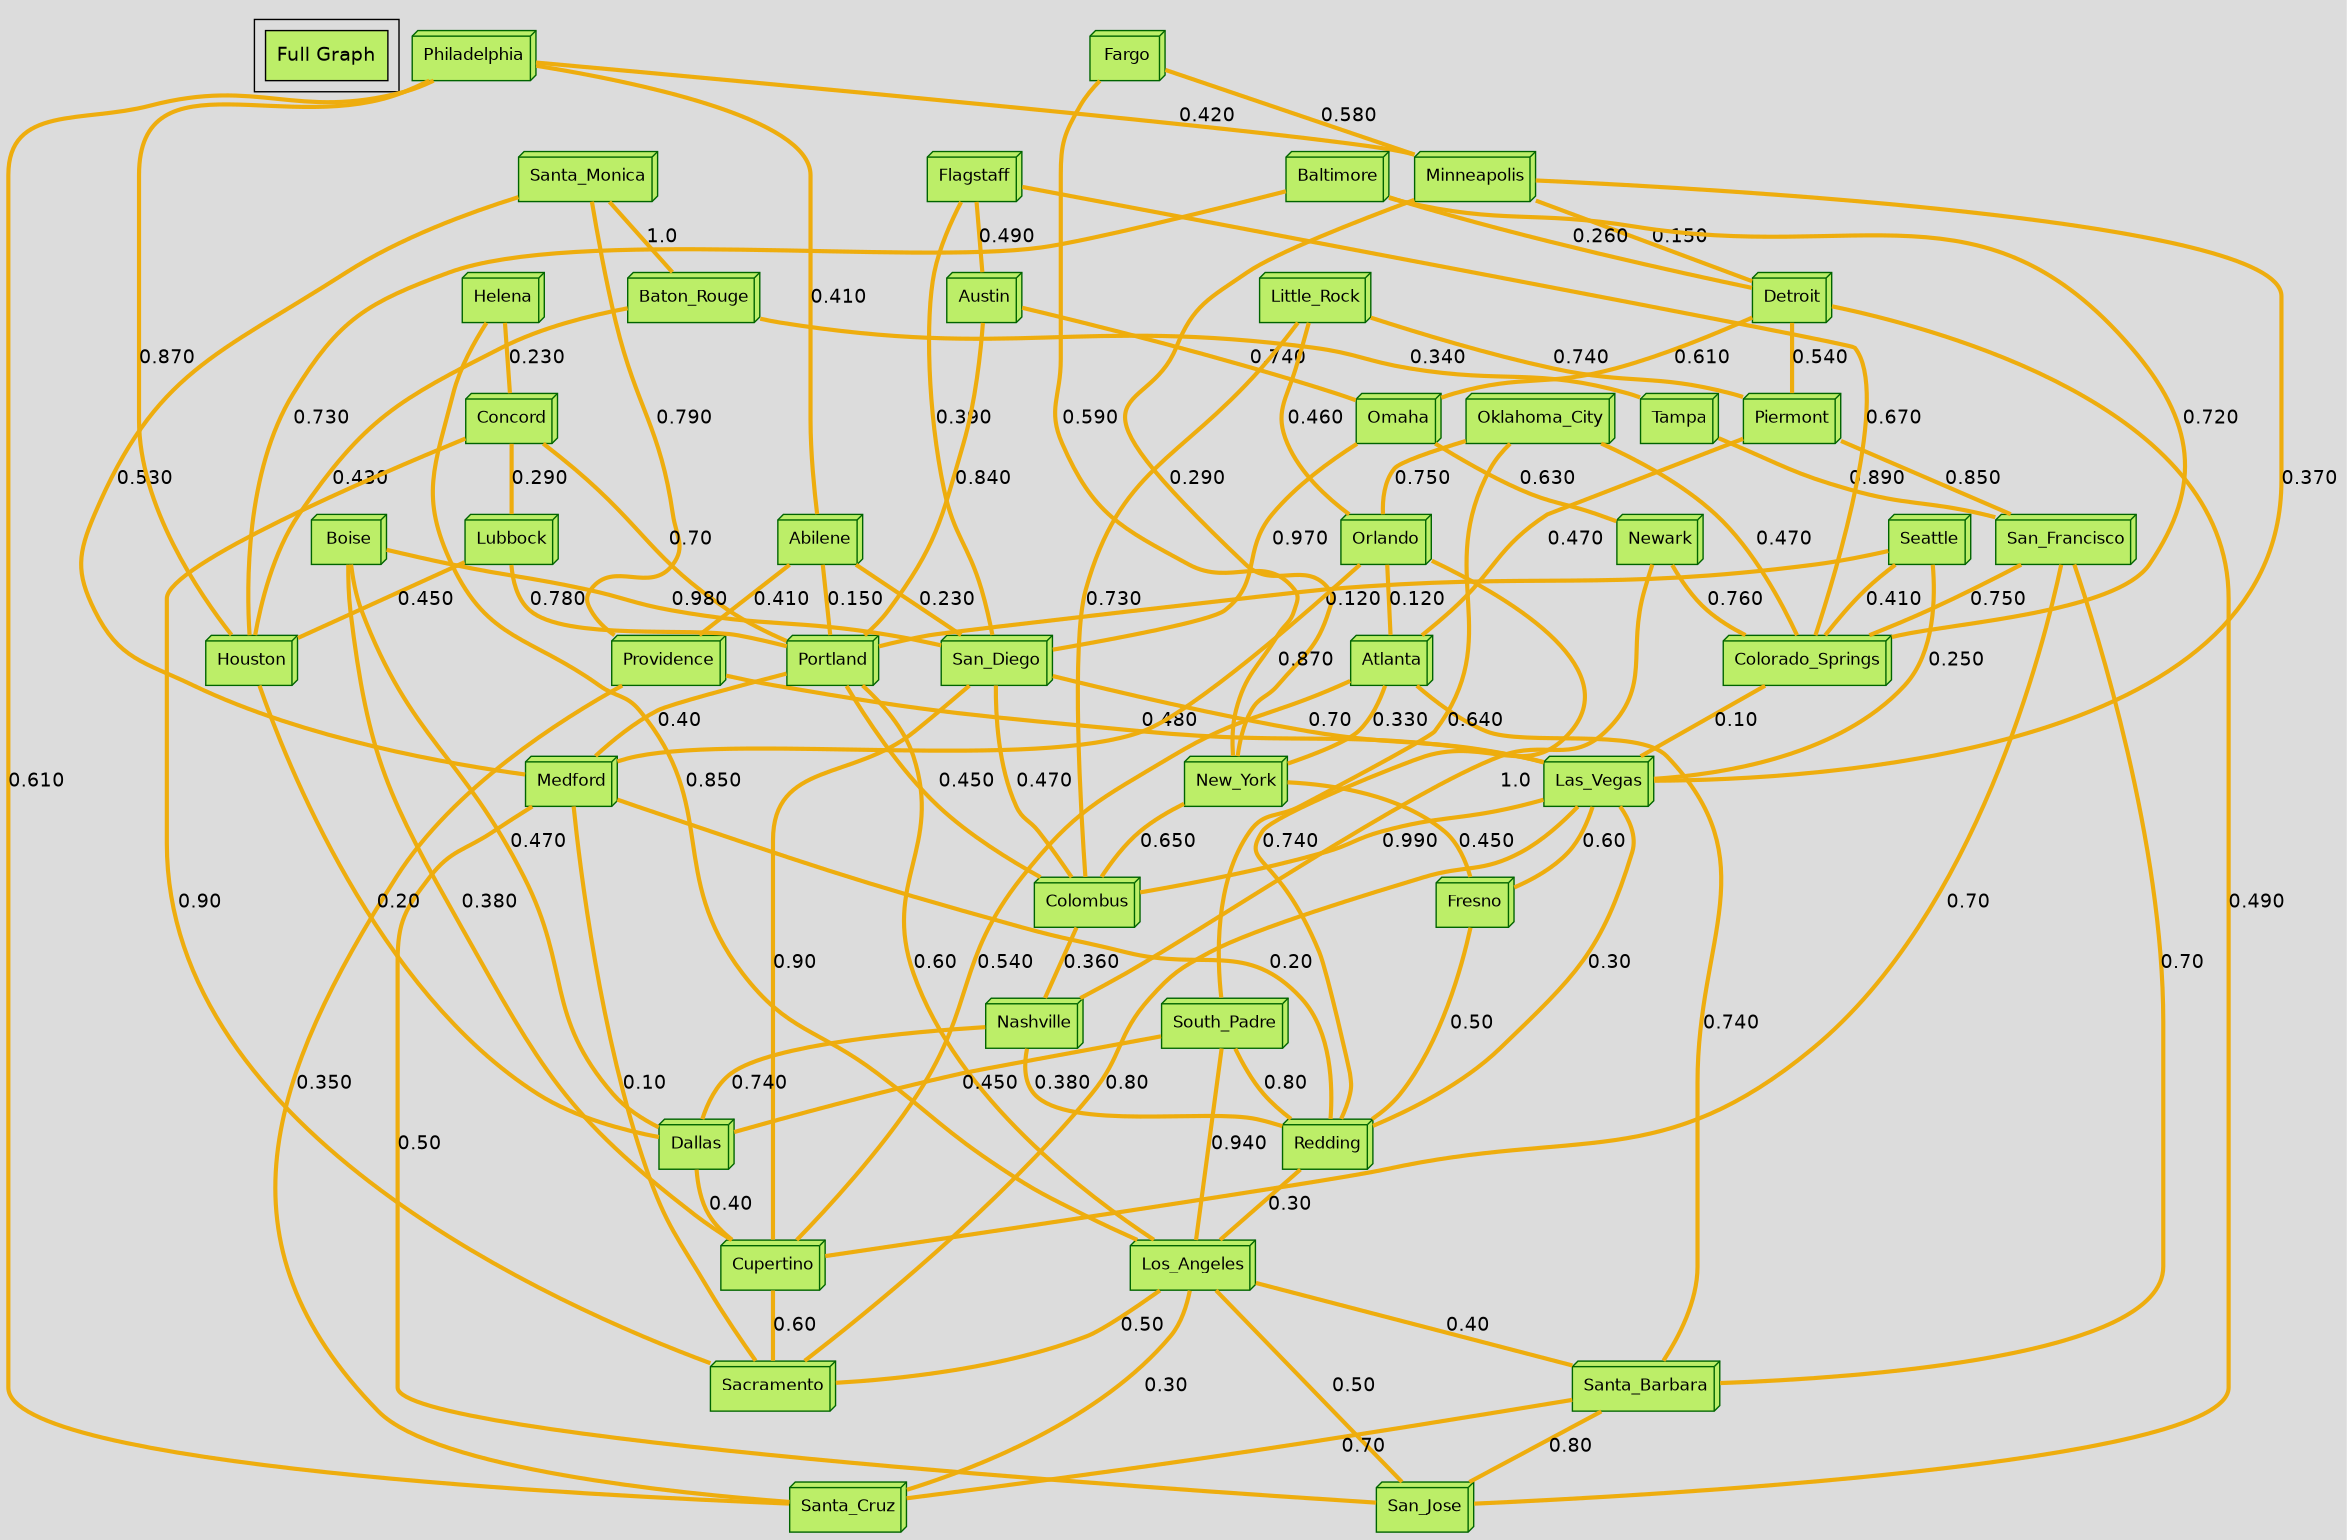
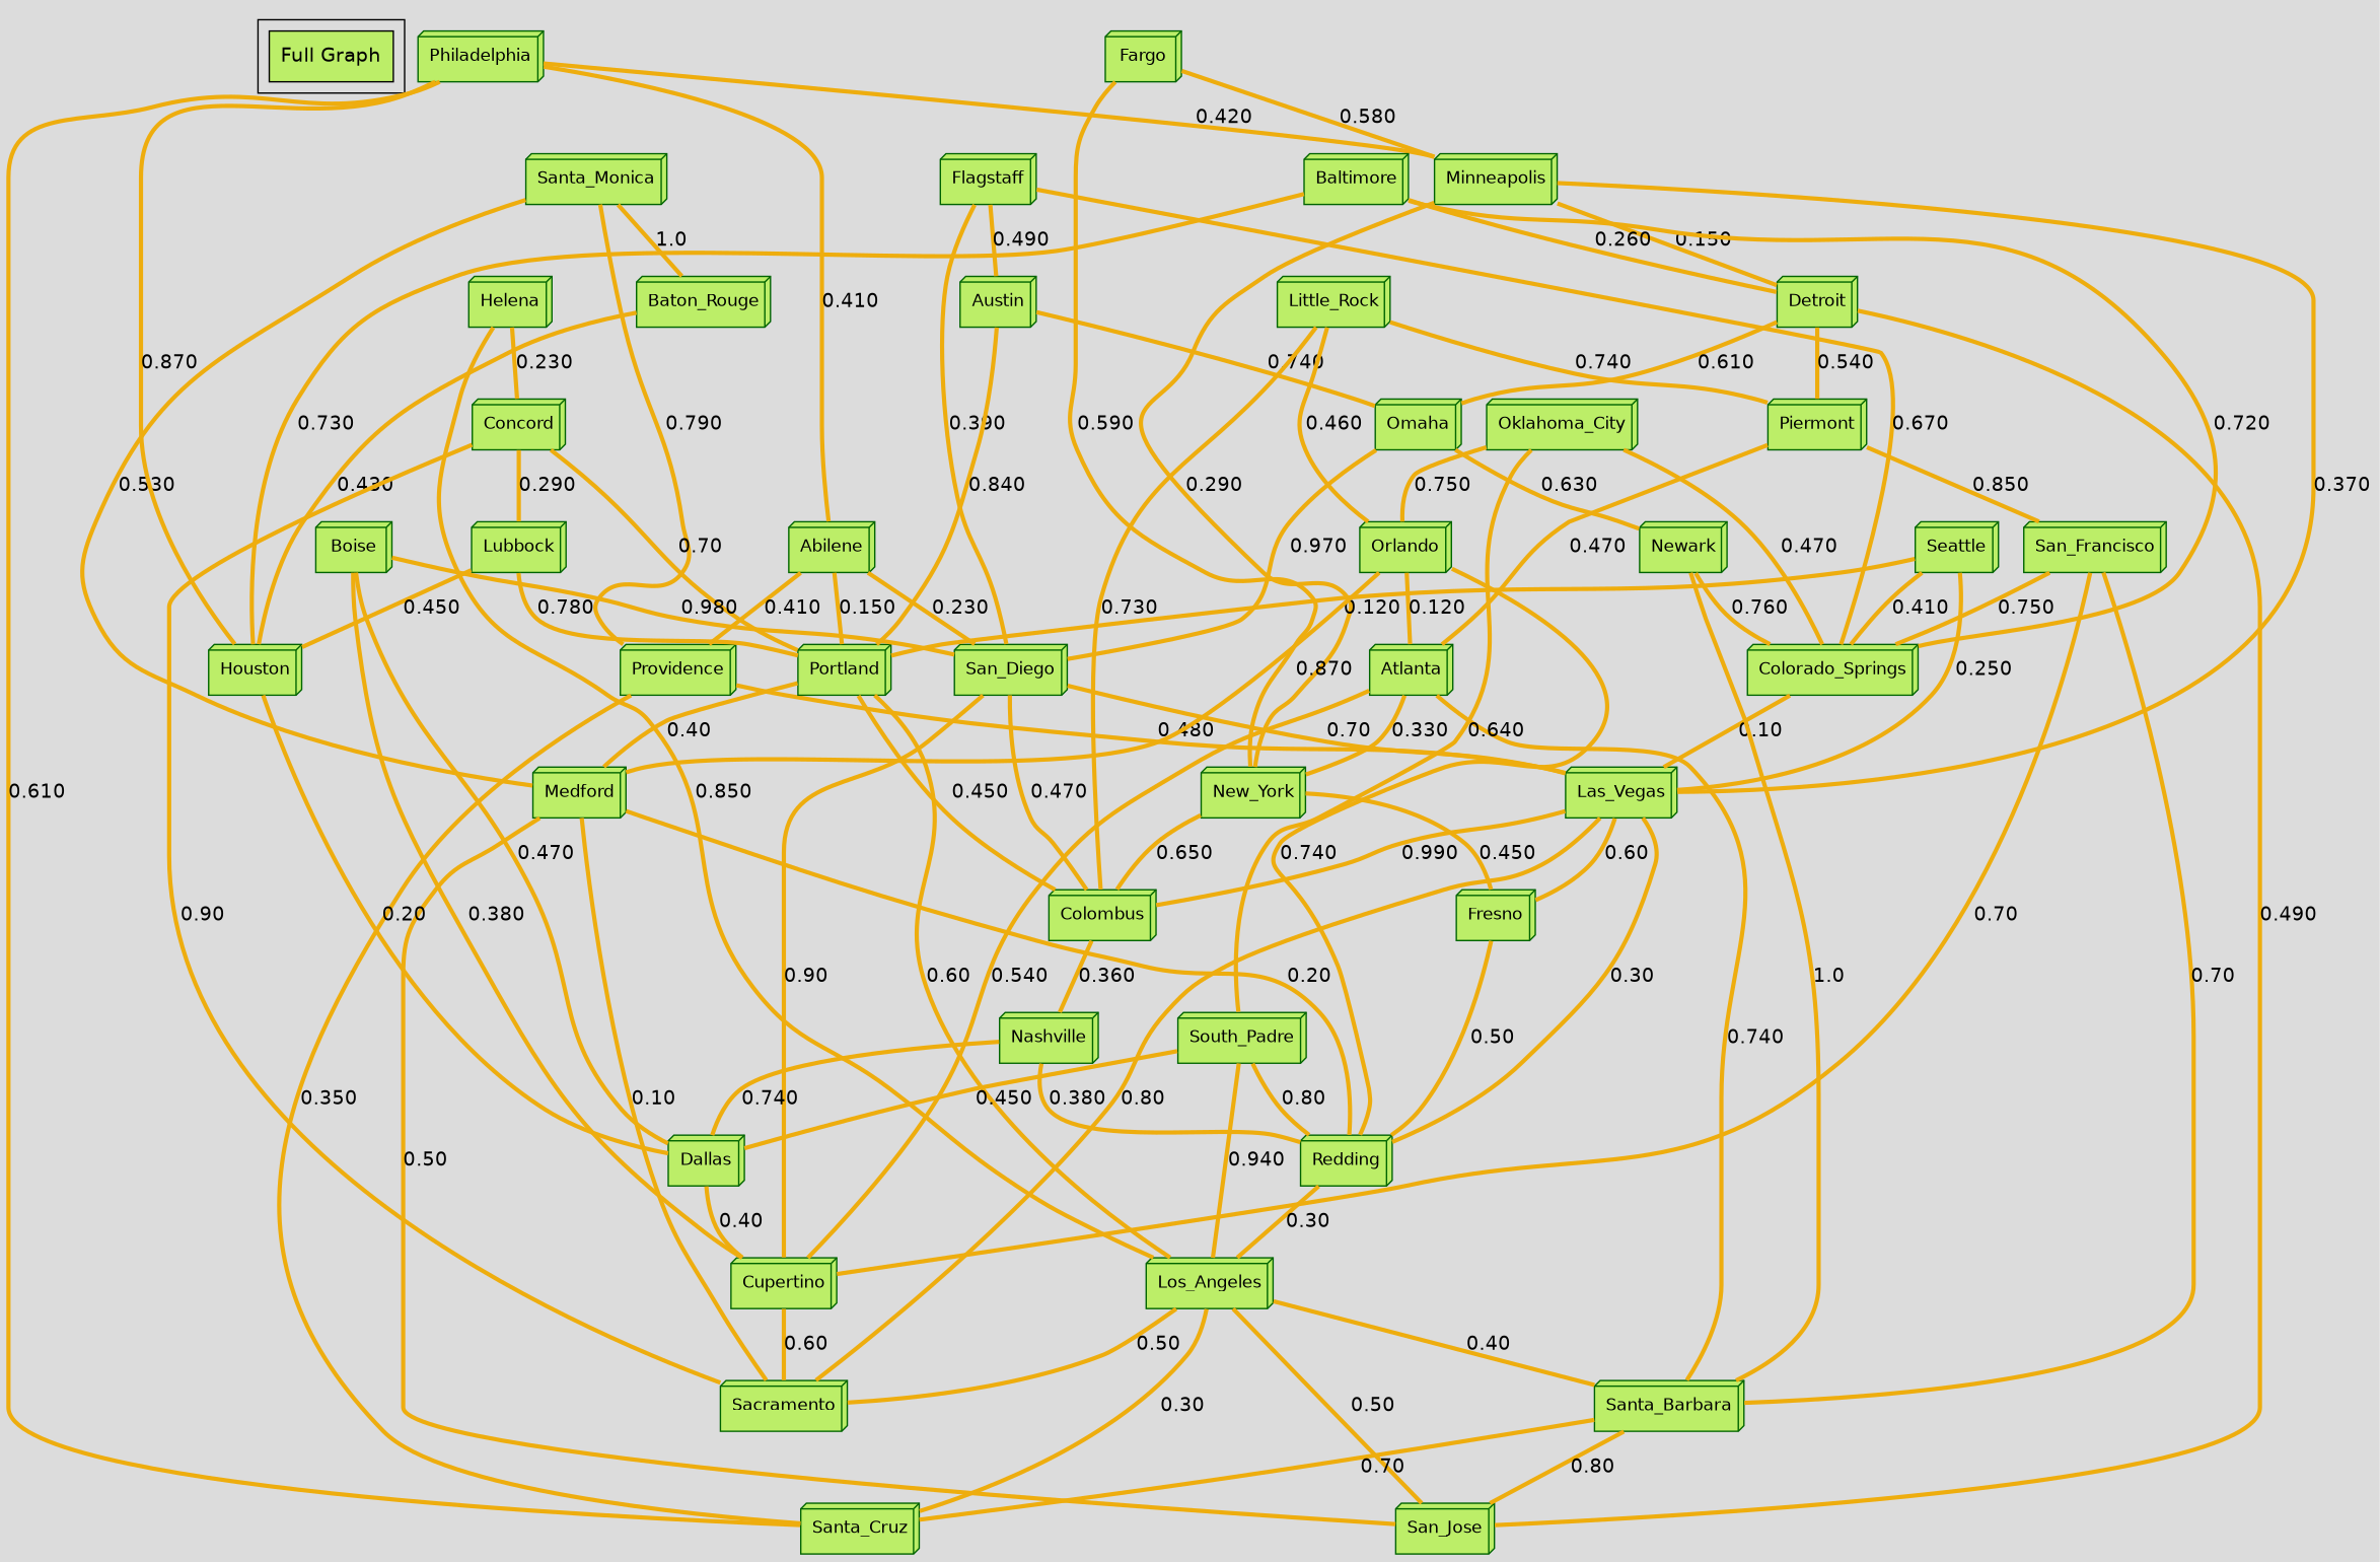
  strict graph {
    bgcolor=gainsboro
    fontname="DejaVu Sans"
    node [fillcolor=darkolivegreen2 fontname="DejaVu Sans" fontsize=12 shape=box3d style=filled color=darkgreen]
    edge [color=darkgoldenrod2 fontname="DejaVu Sans" penwidth=3 weight=60]
    n1 [fontsize=14 label="Full Graph" shape=box color=""]
    n2 [label=San_Diego]
    n3 [label=Las_Vegas]
    n4 [label=Cupertino]
    n5 [label=Sacramento]
    n6 [label=Fresno]
    n7 [label=Redding]
    n8 [label=Colombus]
    n9 [label=Los_Angeles]
    n10 [label=Nashville]
    n11 [label=San_Francisco]
    n12 [label=Santa_Barbara]
    n13 [label=Colorado_Springs]
    n14 [label=San_Jose]
    n15 [label=Santa_Cruz]
    n16 [label=Medford]
    n17 [label=Santa_Monica]
    n18 [label=Providence]
    n19 [label=Baton_Rouge]
    n20 [label=Houston]
-   n21 [label=Tampa]
    n22 [label=Dallas]
    n23 [label=Concord]
    n24 [label=Portland]
    n25 [label=Lubbock]
    n26 [label=Atlanta]
    n27 [label=New_York]
    n28 [label=Helena]
    n29 [label=Piermont]
    n30 [label=Abilene]
    n31 [label=Philadelphia]
    n32 [label=Minneapolis]
    n33 [label=Detroit]
    n34 [label=Seattle]
    n35 [label=Newark]
    n36 [label=Boise]
    n37 [label=Omaha]
    n38 [label=Orlando]
    n39 [label=Oklahoma_City]
    n40 [label=South_Padre]
    n41 [label=Fargo]
    n42 [label=Flagstaff]
    n43 [label=Austin]
    n44 [label=Little_Rock]
    n45 [label=Baltimore]
    subgraph cluster_1 {
      n1
    }
    n2 -- n3 [label=0.70]
    n2 -- n4 [label=0.90]
    n3 -- n5 [label=0.80]
    n3 -- n6 [label=0.60]
    n3 -- n7 [label=0.30]
    n3 -- n8 [label=0.990]
    n4 -- n5 [label=0.60]
    n6 -- n7 [label=0.50]
    n7 -- n9 [label=0.30]
    n8 -- n2 [label=0.470]
    n8 -- n10 [label=0.360]
    n9 -- n5 [label=0.50]
    n9 -- n12 [label=0.40]
    n9 -- n14 [label=0.50]
    n9 -- n15 [label=0.30]
    n10 -- n7 [label=0.380]
    n10 -- n22 [label=0.740]
    n11 -- n4 [label=0.70]
    n11 -- n12 [label=0.70]
    n11 -- n13 [label=0.750]
    n12 -- n14 [label=0.80]
    n12 -- n15 [label=0.70]
    n13 -- n3 [label=0.10]
    n16 -- n5 [label=0.10]
    n16 -- n7 [label=0.20]
    n16 -- n14 [label=0.50]
    n17 -- n16 [label=0.530]
    n17 -- n18 [label=0.790]
    n17 -- n19 [label=1.0]
    n18 -- n3 [label=0.480]
    n18 -- n15 [label=0.350]
    n19 -- n20 [label=0.430]
-   n19 -- n21 [label=0.340]
    n20 -- n22 [label=0.20]
-   n21 -- n11 [label=0.890]
    n22 -- n4 [label=0.40]
    n23 -- n5 [label=0.90]
    n23 -- n24 [label=0.70]
    n23 -- n25 [label=0.290]
    n24 -- n8 [label=0.450]
    n24 -- n9 [label=0.60]
    n24 -- n16 [label=0.40]
    n25 -- n20 [label=0.450]
    n25 -- n24 [label=0.780]
    n26 -- n4 [label=0.540]
    n26 -- n12 [label=0.740]
    n26 -- n27 [label=0.330]
    n27 -- n6 [label=0.450]
    n27 -- n8 [label=0.650]
    n28 -- n9 [label=0.850]
    n28 -- n23 [label=0.230]
    n29 -- n11 [label=0.850]
    n29 -- n26 [label=0.470]
    n30 -- n2 [label=0.230]
    n30 -- n18 [label=0.410]
    n30 -- n24 [label=0.150]
    n31 -- n15 [label=0.610]
    n31 -- n20 [label=0.870]
    n31 -- n30 [label=0.410]
    n31 -- n32 [label=0.420]
    n32 -- n3 [label=0.370]
    n32 -- n27 [label=0.290]
    n32 -- n33 [label=0.150]
    n33 -- n14 [label=0.490]
    n33 -- n29 [label=0.540]
    n33 -- n37 [label=0.610]
    n34 -- n3 [label=0.250]
    n34 -- n13 [label=0.410]
    n34 -- n24 [label=0.120]
-   n35 -- n10 [label=1.0]
+   n35 -- n12 [label=1.0]
    n35 -- n13 [label=0.760]
    n36 -- n2 [label=0.980]
    n36 -- n4 [label=0.380]
    n36 -- n22 [label=0.470]
    n37 -- n2 [label=0.970]
    n37 -- n35 [label=0.630]
    n38 -- n7 [label=0.740]
    n38 -- n16 [label=0.870]
    n38 -- n26 [label=0.120]
    n39 -- n13 [label=0.470]
    n39 -- n38 [label=0.750]
    n39 -- n40 [label=0.640]
    n40 -- n7 [label=0.80]
    n40 -- n9 [label=0.940]
    n40 -- n22 [label=0.450]
    n41 -- n27 [label=0.590]
    n41 -- n32 [label=0.580]
    n42 -- n2 [label=0.390]
    n42 -- n13 [label=0.670]
    n42 -- n43 [label=0.490]
    n43 -- n24 [label=0.840]
    n43 -- n37 [label=0.740]
    n44 -- n8 [label=0.730]
    n44 -- n29 [label=0.740]
    n44 -- n38 [label=0.460]
    n45 -- n13 [label=0.720]
    n45 -- n20 [label=0.730]
    n45 -- n33 [label=0.260]
  }
